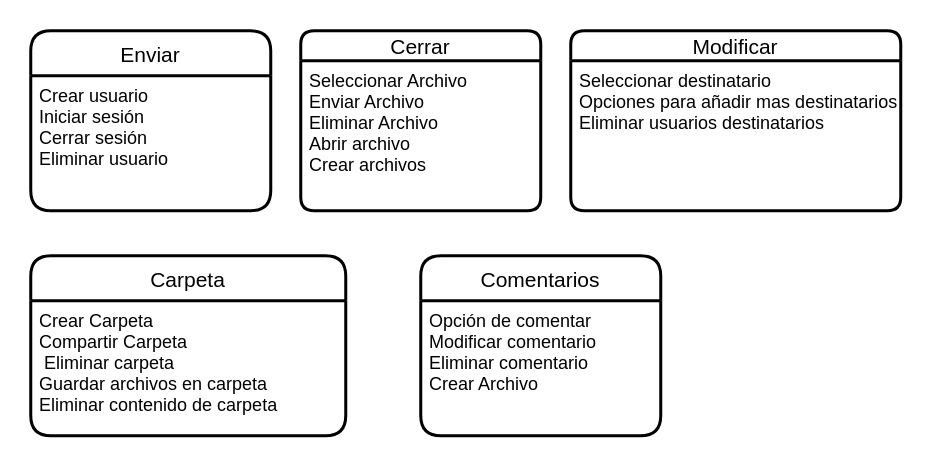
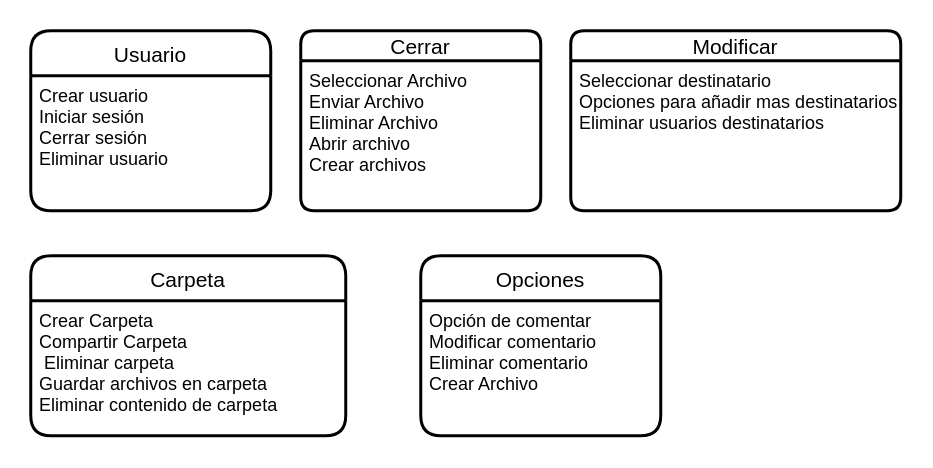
  <mxCell id="0" />
  <mxCell id="1" parent="0" />
- <mxCell id="2" value="Enviar" style="swimlane;childLayout=stackLayout;horizontal=1;startSize=30;horizontalStack=0;rounded=1;fontSize=14;fontStyle=0;strokeWidth=2;resizeParent=0;resizeLast=1;shadow=0;dashed=0;align=center;" parent="1" vertex="1"><mxGeometry x="20" y="20" width="160" height="120" as="geometry"><mxRectangle x="320" y="120" width="70" height="30" as="alternateBounds" /></mxGeometry></mxCell>
+ <mxCell id="2" value="Usuario" style="swimlane;childLayout=stackLayout;horizontal=1;startSize=30;horizontalStack=0;rounded=1;fontSize=14;fontStyle=0;strokeWidth=2;resizeParent=0;resizeLast=1;shadow=0;dashed=0;align=center;" parent="1" vertex="1"><mxGeometry x="20" y="20" width="160" height="120" as="geometry"><mxRectangle x="320" y="120" width="70" height="30" as="alternateBounds" /></mxGeometry></mxCell>
  <mxCell id="3" value="Crear usuario&#10;Iniciar sesión&#10;Cerrar sesión&#10;Eliminar usuario" style="align=left;strokeColor=none;fillColor=none;spacingLeft=4;fontSize=12;verticalAlign=top;resizable=0;rotatable=0;part=1;" parent="2" vertex="1"><mxGeometry y="30" width="160" height="90" as="geometry" /></mxCell>
  <mxCell id="4" value="Cerrar" style="swimlane;childLayout=stackLayout;horizontal=1;startSize=20;horizontalStack=0;rounded=1;fontSize=14;fontStyle=0;strokeWidth=2;resizeParent=0;resizeLast=1;shadow=0;dashed=0;align=center;" parent="1" vertex="1"><mxGeometry x="200" y="20" width="160" height="120" as="geometry" /></mxCell>
  <mxCell id="5" value="Seleccionar Archivo&#10;Enviar Archivo &#10;Eliminar Archivo&#10;Abrir archivo&#10;Crear archivos" style="align=left;strokeColor=none;fillColor=none;spacingLeft=4;fontSize=12;verticalAlign=top;resizable=0;rotatable=0;part=1;" parent="4" vertex="1"><mxGeometry y="20" width="160" height="100" as="geometry" /></mxCell>
  <mxCell id="6" value="Modificar" style="swimlane;childLayout=stackLayout;horizontal=1;startSize=20;horizontalStack=0;rounded=1;fontSize=14;fontStyle=0;strokeWidth=2;resizeParent=0;resizeLast=1;shadow=0;dashed=0;align=center;" parent="1" vertex="1"><mxGeometry x="380" y="20" width="220" height="120" as="geometry"><mxRectangle x="400" y="40" width="110" height="20" as="alternateBounds" /></mxGeometry></mxCell>
  <mxCell id="7" value="Seleccionar destinatario&#10;Opciones para añadir mas destinatarios&#10;Eliminar usuarios destinatarios" style="align=left;strokeColor=none;fillColor=none;spacingLeft=4;fontSize=12;verticalAlign=top;resizable=0;rotatable=0;part=1;" parent="6" vertex="1"><mxGeometry y="20" width="220" height="100" as="geometry" /></mxCell>
  <mxCell id="8" value="Carpeta" style="swimlane;childLayout=stackLayout;horizontal=1;startSize=30;horizontalStack=0;rounded=1;fontSize=14;fontStyle=0;strokeWidth=2;resizeParent=0;resizeLast=1;shadow=0;dashed=0;align=center;" parent="1" vertex="1"><mxGeometry x="20" y="170" width="210" height="120" as="geometry" /></mxCell>
  <mxCell id="9" value="Crear Carpeta&#10;Compartir Carpeta&#10; Eliminar carpeta&#10;Guardar archivos en carpeta&#10;Eliminar contenido de carpeta" style="align=left;strokeColor=none;fillColor=none;spacingLeft=4;fontSize=12;verticalAlign=top;resizable=0;rotatable=0;part=1;" parent="8" vertex="1"><mxGeometry y="30" width="210" height="90" as="geometry" /></mxCell>
- <mxCell id="10" value="Comentarios" style="swimlane;childLayout=stackLayout;horizontal=1;startSize=30;horizontalStack=0;rounded=1;fontSize=14;fontStyle=0;strokeWidth=2;resizeParent=0;resizeLast=1;shadow=0;dashed=0;align=center;" parent="1" vertex="1"><mxGeometry x="280" y="170" width="160" height="120" as="geometry" /></mxCell>
+ <mxCell id="10" value="Opciones" style="swimlane;childLayout=stackLayout;horizontal=1;startSize=30;horizontalStack=0;rounded=1;fontSize=14;fontStyle=0;strokeWidth=2;resizeParent=0;resizeLast=1;shadow=0;dashed=0;align=center;" parent="1" vertex="1"><mxGeometry x="280" y="170" width="160" height="120" as="geometry" /></mxCell>
  <mxCell id="11" value="Opción de comentar&#10;Modificar comentario&#10;Eliminar comentario &#10;Crear Archivo" style="align=left;strokeColor=none;fillColor=none;spacingLeft=4;fontSize=12;verticalAlign=top;resizable=0;rotatable=0;part=1;" parent="10" vertex="1"><mxGeometry y="30" width="160" height="90" as="geometry" /></mxCell>
